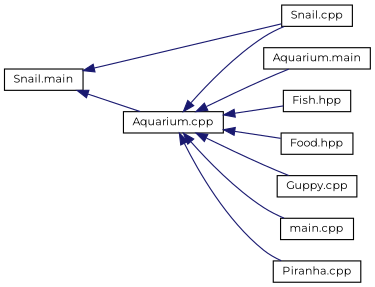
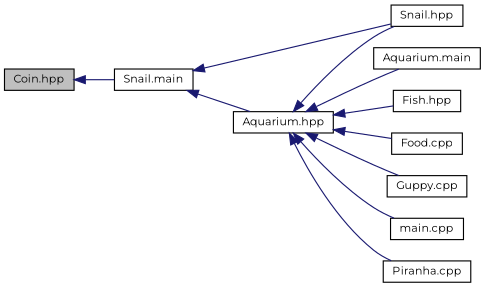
  digraph {
    fontname=Montserrat
    rankdir=LR
    node [color=black fillcolor=white fontname=Montserrat fontsize=10 shape=record style=filled]
    edge [color=midnightblue dir=back fontname=Montserrat fontsize=10 labelfontname=Helvetica labelfontsize=10 style=solid]
+   n1 [fillcolor=grey75 fontcolor=black height=0.2 label="Coin.hpp" width=0.4]
    n2 [height=0.2 label="Snail.main" width=0.4]
-   n3 [height=0.2 label="Aquarium.cpp" width=0.4]
-   n4 [height=0.2 label="Snail.cpp" width=0.4]
+   n3 [height=0.2 label="Aquarium.hpp" width=0.4]
+   n4 [height=0.2 label="Snail.hpp" width=0.4]
    n5 [height=0.2 label="Aquarium.main" width=0.4]
    n6 [height=0.2 label="Fish.hpp" width=0.4]
-   n7 [height=0.2 label="Food.hpp" width=0.4]
+   n7 [height=0.2 label="Food.cpp" width=0.4]
    n8 [height=0.2 label="Guppy.cpp" width=0.4]
    n9 [height=0.2 label="main.cpp" width=0.4]
    n10 [height=0.2 label="Piranha.cpp" width=0.4]
+   n1 -> n2
    n2 -> n3
    n2 -> n4
    n3 -> n4
    n3 -> n5
    n3 -> n6
    n3 -> n7
    n3 -> n8
    n3 -> n9
    n3 -> n10
  }
